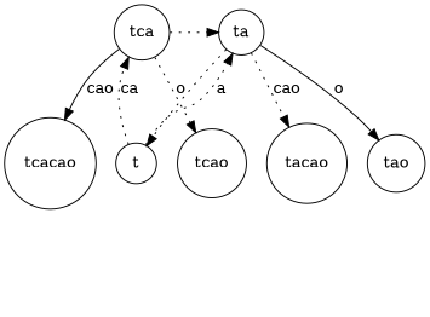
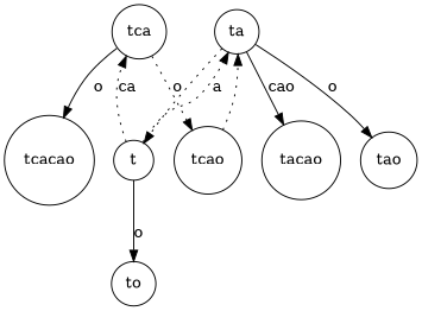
  digraph {
    node [shape=circle]
    edge [style=dotted]
    ta
    tca
    t
    tacao
    tao
    tcacao
    tcao
+   to
    subgraph sub_1 {
      rank=same
      ta
      tca
    }
    ta -> t
-   ta -> tacao [label=cao]
+   ta -> tacao [label=cao style=""]
    ta -> tao [label=o style=""]
-   tca -> ta
-   tca -> tcacao [label=cao style=""]
+   tcao -> ta
+   tca -> tcacao [label=o style=""]
    tca -> tcao [label=o]
    t -> ta [label=a]
    t -> tca [label=ca]
+   t -> to [label=o style=""]
  }
